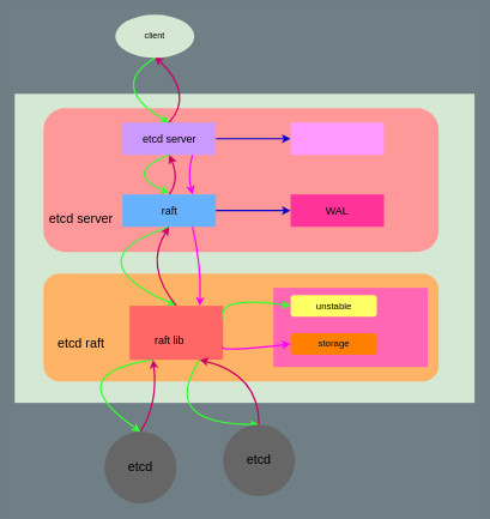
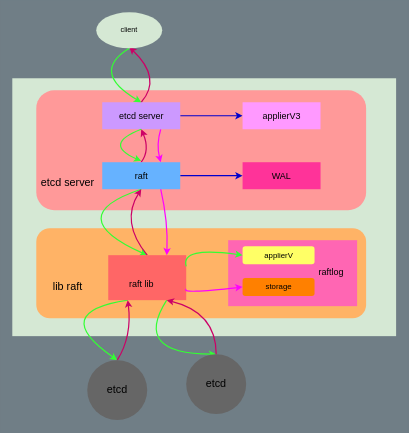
  <mxCell id="0" />
  <mxCell id="1" parent="0" />
  <mxCell id="2" value="" style="rounded=1;whiteSpace=wrap;html=1;arcSize=0;strokeColor=none;fillColor=#D5E8D4;" parent="1" vertex="1"><mxGeometry x="20" y="130" width="640" height="430" as="geometry" /></mxCell>
  <mxCell id="3" value="" style="rounded=1;whiteSpace=wrap;html=1;fillColor=#FF9999;strokeColor=none;" parent="1" vertex="1"><mxGeometry x="60" y="150" width="550" height="200" as="geometry" /></mxCell>
  <mxCell id="4" value="" style="rounded=1;whiteSpace=wrap;html=1;fillColor=#FFB366;strokeColor=none;" parent="1" vertex="1"><mxGeometry x="60" y="380" width="550" height="150" as="geometry" /></mxCell>
  <mxCell id="5" style="orthogonalLoop=1;jettySize=auto;html=1;exitX=0.5;exitY=0;exitDx=0;exitDy=0;strokeColor=#CC0066;strokeWidth=2;curved=1;" parent="1" source="8" edge="1"><mxGeometry relative="1" as="geometry"><mxPoint x="215" y="78" as="targetPoint" /><Array as="points"><mxPoint x="270" y="130" /></Array></mxGeometry></mxCell>
  <mxCell id="6" style="edgeStyle=orthogonalEdgeStyle;curved=1;orthogonalLoop=1;jettySize=auto;html=1;exitX=1;exitY=0.5;exitDx=0;exitDy=0;entryX=0;entryY=0.5;entryDx=0;entryDy=0;strokeColor=#0000CC;strokeWidth=2;" parent="1" source="8" target="9" edge="1"><mxGeometry relative="1" as="geometry" /></mxCell>
  <mxCell id="7" style="edgeStyle=none;curved=1;orthogonalLoop=1;jettySize=auto;html=1;exitX=0.75;exitY=1;exitDx=0;exitDy=0;entryX=0.75;entryY=0;entryDx=0;entryDy=0;strokeColor=#FF00FF;strokeWidth=2;" parent="1" source="8" target="15" edge="1"><mxGeometry relative="1" as="geometry"><Array as="points"><mxPoint x="260" y="240" /></Array></mxGeometry></mxCell>
  <mxCell id="8" value="" style="rounded=0;whiteSpace=wrap;html=1;fillColor=#CC99FF;strokeColor=none;" parent="1" vertex="1"><mxGeometry x="170" y="170" width="130" height="45" as="geometry" /></mxCell>
  <mxCell id="9" value="" style="rounded=0;whiteSpace=wrap;html=1;fillColor=#FF99FF;strokeColor=none;" parent="1" vertex="1"><mxGeometry x="404" y="170" width="130" height="45" as="geometry" /></mxCell>
  <mxCell id="10" value="WAL" style="rounded=0;whiteSpace=wrap;html=1;fillColor=#FF3399;strokeColor=none;fontSize=15;" parent="1" vertex="1"><mxGeometry x="404" y="270" width="130" height="45" as="geometry" /></mxCell>
  <mxCell id="11" style="orthogonalLoop=1;jettySize=auto;html=1;exitX=0.5;exitY=1;exitDx=0;exitDy=0;entryX=0.5;entryY=0;entryDx=0;entryDy=0;strokeColor=#33FF33;strokeWidth=2;curved=1;" parent="1" source="15" target="19" edge="1"><mxGeometry relative="1" as="geometry"><Array as="points"><mxPoint x="100" y="360" /></Array></mxGeometry></mxCell>
  <mxCell id="12" style="orthogonalLoop=1;jettySize=auto;html=1;exitX=0.75;exitY=1;exitDx=0;exitDy=0;entryX=0.75;entryY=0;entryDx=0;entryDy=0;strokeColor=#FF00FF;strokeWidth=2;curved=1;" parent="1" source="15" target="19" edge="1"><mxGeometry relative="1" as="geometry"><Array as="points"><mxPoint x="280" y="370" /></Array></mxGeometry></mxCell>
  <mxCell id="13" style="edgeStyle=orthogonalEdgeStyle;curved=1;orthogonalLoop=1;jettySize=auto;html=1;exitX=1;exitY=0.5;exitDx=0;exitDy=0;entryX=0;entryY=0.5;entryDx=0;entryDy=0;strokeColor=#0000CC;strokeWidth=2;" parent="1" source="15" target="10" edge="1"><mxGeometry relative="1" as="geometry" /></mxCell>
  <mxCell id="14" style="orthogonalLoop=1;jettySize=auto;html=1;exitX=0.5;exitY=0;exitDx=0;exitDy=0;entryX=0.5;entryY=1;entryDx=0;entryDy=0;strokeColor=#CC0066;strokeWidth=2;curved=1;" parent="1" source="15" target="8" edge="1"><mxGeometry relative="1" as="geometry"><Array as="points"><mxPoint x="250" y="250" /></Array></mxGeometry></mxCell>
  <mxCell id="15" value="" style="rounded=0;whiteSpace=wrap;html=1;fillColor=#66B2FF;strokeColor=none;" parent="1" vertex="1"><mxGeometry x="170" y="270" width="130" height="45" as="geometry" /></mxCell>
  <mxCell id="16" style="orthogonalLoop=1;jettySize=auto;html=1;exitX=0.25;exitY=1;exitDx=0;exitDy=0;entryX=0.5;entryY=0;entryDx=0;entryDy=0;strokeColor=#33FF33;strokeWidth=2;curved=1;" parent="1" source="19" target="26" edge="1"><mxGeometry relative="1" as="geometry"><Array as="points"><mxPoint x="80" y="520" /></Array></mxGeometry></mxCell>
  <mxCell id="17" style="orthogonalLoop=1;jettySize=auto;html=1;exitX=0.5;exitY=0;exitDx=0;exitDy=0;entryX=0.5;entryY=1;entryDx=0;entryDy=0;strokeColor=#CC0066;strokeWidth=2;curved=1;" parent="1" source="19" target="15" edge="1"><mxGeometry relative="1" as="geometry"><Array as="points"><mxPoint x="200" y="370" /></Array></mxGeometry></mxCell>
  <mxCell id="18" style="edgeStyle=none;curved=1;orthogonalLoop=1;jettySize=auto;html=1;exitX=0.75;exitY=1;exitDx=0;exitDy=0;entryX=0.5;entryY=0;entryDx=0;entryDy=0;strokeColor=#33FF33;strokeWidth=2;fontSize=13;" parent="1" source="19" target="28" edge="1"><mxGeometry relative="1" as="geometry"><Array as="points"><mxPoint x="220" y="590" /></Array></mxGeometry></mxCell>
  <mxCell id="19" value="" style="rounded=0;whiteSpace=wrap;html=1;fillColor=#FF6666;strokeColor=none;" parent="1" vertex="1"><mxGeometry x="180" y="425" width="130" height="75" as="geometry" /></mxCell>
  <mxCell id="20" value="" style="rounded=0;whiteSpace=wrap;html=1;fillColor=#FF66B3;dashed=1;strokeColor=none;" parent="1" vertex="1"><mxGeometry x="380" y="400" width="215" height="110" as="geometry" /></mxCell>
  <mxCell id="21" value="" style="rounded=1;whiteSpace=wrap;html=1;dashed=1;fillColor=#FFFF66;strokeColor=none;" parent="1" vertex="1"><mxGeometry x="404" y="410" width="120" height="30" as="geometry" /></mxCell>
  <mxCell id="22" value="" style="rounded=1;whiteSpace=wrap;html=1;dashed=1;fillColor=#FF8000;strokeColor=none;glass=0;shadow=0;" parent="1" vertex="1"><mxGeometry x="404" y="463" width="120" height="30" as="geometry" /></mxCell>
  <mxCell id="23" style="orthogonalLoop=1;jettySize=auto;html=1;entryX=0.5;entryY=0;entryDx=0;entryDy=0;strokeColor=#33FF33;strokeWidth=2;curved=1;exitX=0.5;exitY=1;exitDx=0;exitDy=0;" parent="1" source="24" target="8" edge="1"><mxGeometry relative="1" as="geometry"><Array as="points"><mxPoint x="150" y="120" /></Array></mxGeometry></mxCell>
  <mxCell id="24" value="client" style="ellipse;whiteSpace=wrap;html=1;dashed=1;fillColor=#d5e8d4;strokeColor=none;" parent="1" vertex="1"><mxGeometry x="160" y="20" width="110" height="60" as="geometry" /></mxCell>
  <mxCell id="25" style="orthogonalLoop=1;jettySize=auto;html=1;exitX=0.5;exitY=0;exitDx=0;exitDy=0;entryX=0.25;entryY=1;entryDx=0;entryDy=0;strokeColor=#CC0066;strokeWidth=2;curved=1;" parent="1" source="26" target="19" edge="1"><mxGeometry relative="1" as="geometry"><Array as="points"><mxPoint x="220" y="560" /></Array></mxGeometry></mxCell>
  <mxCell id="26" value="&lt;font style=&quot;font-size: 18px&quot;&gt;etcd&lt;/font&gt;" style="ellipse;whiteSpace=wrap;html=1;aspect=fixed;dashed=1;fillColor=#666666;strokeColor=none;" parent="1" vertex="1"><mxGeometry x="145" y="600" width="100" height="100" as="geometry" /></mxCell>
  <mxCell id="27" style="edgeStyle=none;curved=1;orthogonalLoop=1;jettySize=auto;html=1;exitX=0.5;exitY=0;exitDx=0;exitDy=0;entryX=0.75;entryY=1;entryDx=0;entryDy=0;strokeColor=#CC0066;strokeWidth=2;fontSize=13;" parent="1" source="28" target="19" edge="1"><mxGeometry relative="1" as="geometry"><Array as="points"><mxPoint x="360" y="520" /></Array></mxGeometry></mxCell>
  <mxCell id="28" value="&lt;span style=&quot;font-size: 18px ; white-space: normal&quot;&gt;etcd&lt;/span&gt;" style="ellipse;whiteSpace=wrap;html=1;aspect=fixed;dashed=1;fillColor=#666666;strokeColor=none;" parent="1" vertex="1"><mxGeometry x="310" y="590" width="100" height="100" as="geometry" /></mxCell>
  <mxCell id="29" style="orthogonalLoop=1;jettySize=auto;html=1;exitX=1;exitY=0.25;exitDx=0;exitDy=0;entryX=0;entryY=0.5;entryDx=0;entryDy=0;strokeColor=#33FF33;strokeWidth=2;curved=1;" parent="1" source="19" target="21" edge="1"><mxGeometry relative="1" as="geometry"><Array as="points"><mxPoint x="300" y="410" /></Array></mxGeometry></mxCell>
  <mxCell id="30" style="orthogonalLoop=1;jettySize=auto;html=1;exitX=1;exitY=0.75;exitDx=0;exitDy=0;entryX=0;entryY=0.5;entryDx=0;entryDy=0;strokeColor=#FF00FF;strokeWidth=2;curved=1;" parent="1" source="19" target="22" edge="1"><mxGeometry relative="1" as="geometry"><Array as="points"><mxPoint x="300" y="490" /></Array></mxGeometry></mxCell>
  <mxCell id="31" value="etcd server" style="text;html=1;strokeColor=none;fillColor=none;align=center;verticalAlign=middle;whiteSpace=wrap;rounded=0;dashed=1;fontSize=18;" parent="1" vertex="1"><mxGeometry x="65" y="280" width="95" height="47" as="geometry" /></mxCell>
- <mxCell id="32" value="etcd raft" style="text;html=1;strokeColor=none;fillColor=none;align=center;verticalAlign=middle;whiteSpace=wrap;rounded=0;dashed=1;fontSize=18;" parent="1" vertex="1"><mxGeometry x="65" y="453" width="95" height="47" as="geometry" /></mxCell>
+ <mxCell id="32" value="lib raft" style="text;html=1;strokeColor=none;fillColor=none;align=center;verticalAlign=middle;whiteSpace=wrap;rounded=0;dashed=1;fontSize=18;" parent="1" vertex="1"><mxGeometry x="65" y="453" width="95" height="47" as="geometry" /></mxCell>
+ <mxCell id="33" value="raftlog" style="text;html=1;strokeColor=none;fillColor=none;align=center;verticalAlign=middle;whiteSpace=wrap;rounded=0;dashed=1;fontSize=15;" parent="1" vertex="1"><mxGeometry x="524" y="429.5" width="56" height="47" as="geometry" /></mxCell>
  <mxCell id="34" value="raft lib" style="text;html=1;strokeColor=none;fillColor=none;align=center;verticalAlign=middle;whiteSpace=wrap;rounded=0;dashed=1;fontSize=15;" parent="1" vertex="1"><mxGeometry x="187.5" y="449" width="95" height="47" as="geometry" /></mxCell>
  <mxCell id="35" value="raft" style="text;html=1;strokeColor=none;fillColor=none;align=center;verticalAlign=middle;whiteSpace=wrap;rounded=0;dashed=1;fontSize=15;" parent="1" vertex="1"><mxGeometry x="187.5" y="268" width="95" height="47" as="geometry" /></mxCell>
  <mxCell id="36" style="edgeStyle=none;curved=1;orthogonalLoop=1;jettySize=auto;html=1;exitX=0.5;exitY=1;exitDx=0;exitDy=0;entryX=0.5;entryY=0;entryDx=0;entryDy=0;strokeColor=#33FF33;strokeWidth=2;fontSize=13;" parent="1" source="37" target="35" edge="1"><mxGeometry relative="1" as="geometry"><Array as="points"><mxPoint x="170" y="240" /></Array></mxGeometry></mxCell>
  <mxCell id="37" value="etcd server" style="text;html=1;strokeColor=none;fillColor=none;align=center;verticalAlign=middle;whiteSpace=wrap;rounded=0;dashed=1;fontSize=15;" parent="1" vertex="1"><mxGeometry x="187.5" y="168" width="95" height="47" as="geometry" /></mxCell>
- <mxCell id="39" value="unstable" style="text;html=1;strokeColor=none;fillColor=none;align=center;verticalAlign=middle;whiteSpace=wrap;rounded=0;dashed=1;fontSize=13;" parent="1" vertex="1"><mxGeometry x="416.5" y="401.5" width="95" height="47" as="geometry" /></mxCell>
+ <mxCell id="38" value="applierV3" style="text;html=1;strokeColor=none;fillColor=none;align=center;verticalAlign=middle;whiteSpace=wrap;rounded=0;dashed=1;fontSize=15;" parent="1" vertex="1"><mxGeometry x="421.5" y="169" width="95" height="47" as="geometry" /></mxCell>
+ <mxCell id="39" value="applierV" style="text;html=1;strokeColor=none;fillColor=none;align=center;verticalAlign=middle;whiteSpace=wrap;rounded=0;dashed=1;fontSize=13;" parent="1" vertex="1"><mxGeometry x="416.5" y="401.5" width="95" height="47" as="geometry" /></mxCell>
  <mxCell id="40" value="storage" style="text;html=1;strokeColor=none;fillColor=none;align=center;verticalAlign=middle;whiteSpace=wrap;rounded=0;dashed=1;fontSize=13;" parent="1" vertex="1"><mxGeometry x="416.5" y="453.5" width="95" height="47" as="geometry" /></mxCell>
